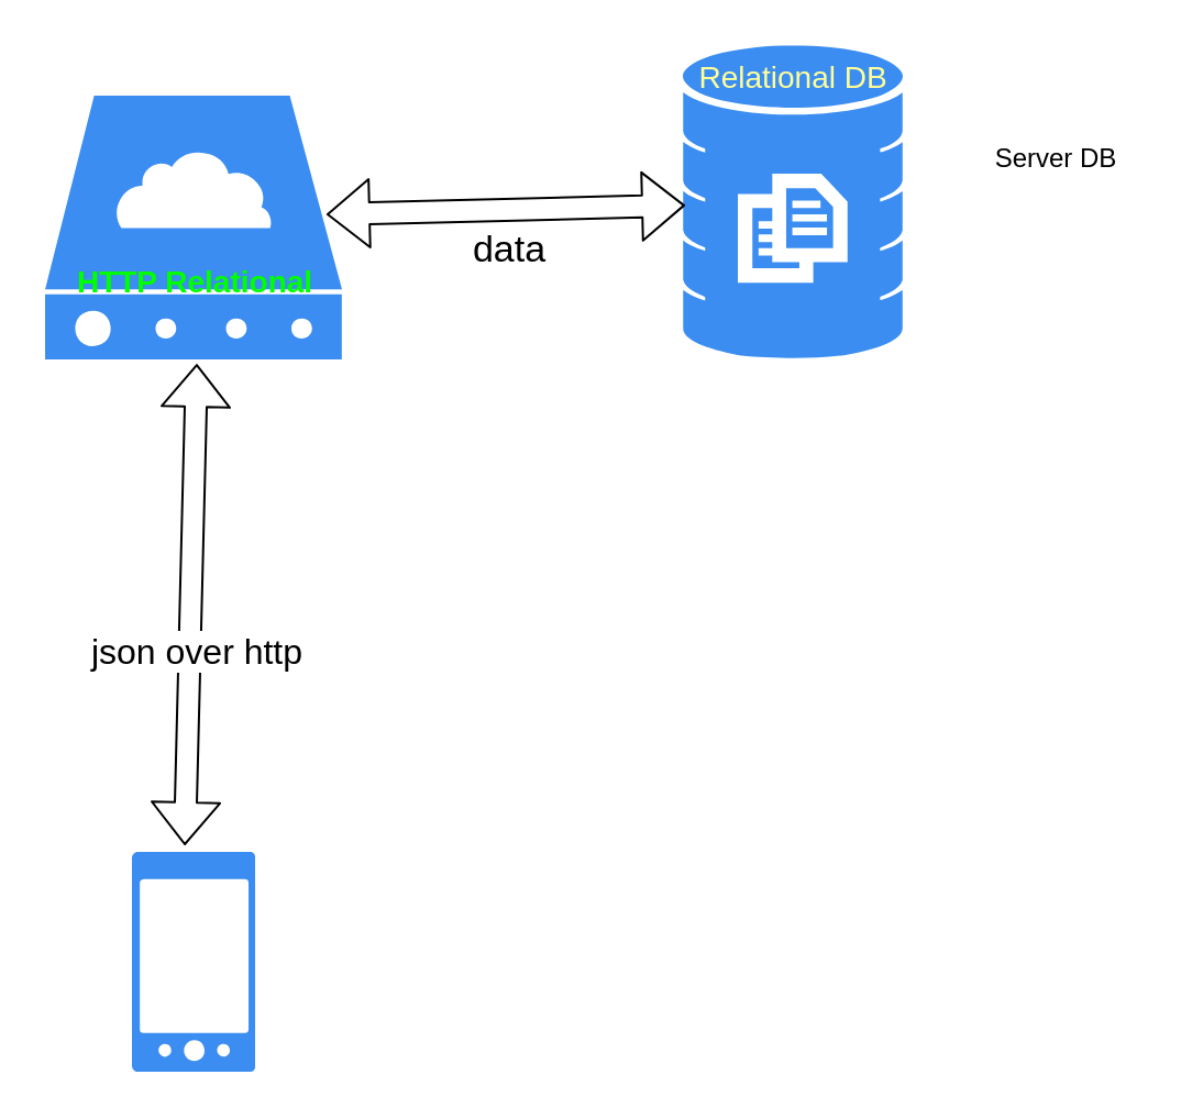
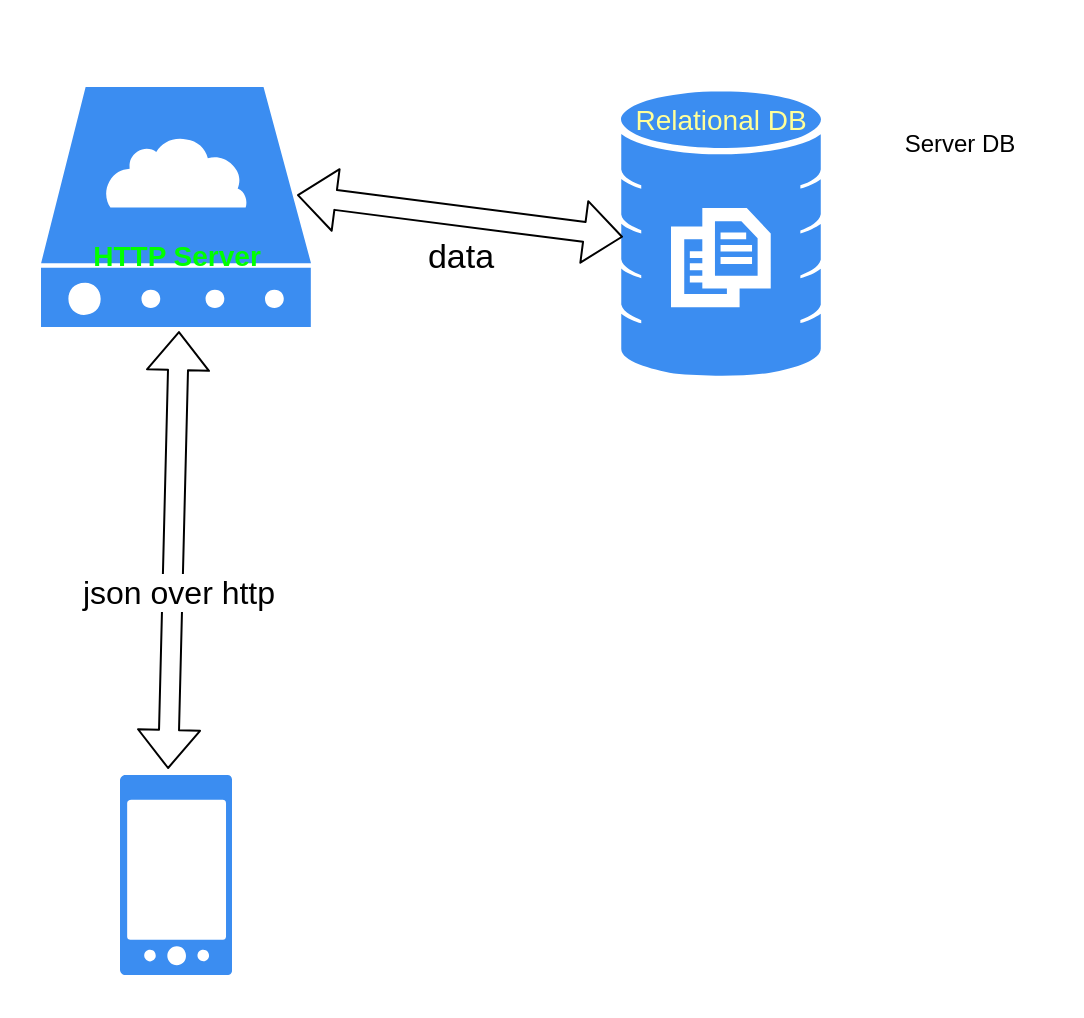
  <mxCell id="0" />
  <mxCell id="1" parent="0" />
  <mxCell id="2" value="" style="html=1;aspect=fixed;strokeColor=none;shadow=0;align=center;verticalAlign=top;fillColor=#3B8DF1;shape=mxgraph.gcp2.phone_android" vertex="1" parent="1"><mxGeometry x="59.5" y="387" width="56" height="100" as="geometry" /></mxCell>
- <mxCell id="3" value="&lt;font style=&quot;font-size: 14px&quot; color=&quot;#ffff99&quot;&gt;Relational DB&lt;/font&gt;" style="html=1;aspect=fixed;strokeColor=none;shadow=0;align=center;verticalAlign=top;fillColor=#3B8DF1;shape=mxgraph.gcp2.database_3" vertex="1" parent="1"><mxGeometry x="310" y="20" width="100" height="143" as="geometry" /></mxCell>
- <mxCell id="4" value="&lt;p&gt;&lt;font style=&quot;font-size: 14px&quot;&gt;&lt;b&gt;&lt;br&gt;&lt;/b&gt;&lt;/font&gt;&lt;/p&gt;&lt;p&gt;&lt;font style=&quot;font-size: 14px&quot;&gt;&lt;b&gt;&lt;br&gt;&lt;/b&gt;&lt;/font&gt;&lt;/p&gt;&lt;p&gt;&lt;font style=&quot;font-size: 14px&quot; color=&quot;#00ff00&quot;&gt;&lt;b&gt;HTTP Relational&lt;/b&gt;&lt;/font&gt;&lt;/p&gt;" style="html=1;aspect=fixed;strokeColor=none;shadow=0;align=center;verticalAlign=top;fillColor=#3B8DF1;shape=mxgraph.gcp2.cloud_server" vertex="1" parent="1"><mxGeometry x="20" y="43" width="135" height="120" as="geometry" /></mxCell>
+ <mxCell id="3" value="&lt;font style=&quot;font-size: 14px&quot; color=&quot;#ffff99&quot;&gt;Relational DB&lt;/font&gt;" style="html=1;aspect=fixed;strokeColor=none;shadow=0;align=center;verticalAlign=top;fillColor=#3B8DF1;shape=mxgraph.gcp2.database_3" vertex="1" parent="1"><mxGeometry x="310" y="45" width="100" height="143" as="geometry" /></mxCell>
+ <mxCell id="4" value="&lt;p&gt;&lt;font style=&quot;font-size: 14px&quot;&gt;&lt;b&gt;&lt;br&gt;&lt;/b&gt;&lt;/font&gt;&lt;/p&gt;&lt;p&gt;&lt;font style=&quot;font-size: 14px&quot;&gt;&lt;b&gt;&lt;br&gt;&lt;/b&gt;&lt;/font&gt;&lt;/p&gt;&lt;p&gt;&lt;font style=&quot;font-size: 14px&quot; color=&quot;#00ff00&quot;&gt;&lt;b&gt;HTTP Server&lt;/b&gt;&lt;/font&gt;&lt;/p&gt;" style="html=1;aspect=fixed;strokeColor=none;shadow=0;align=center;verticalAlign=top;fillColor=#3B8DF1;shape=mxgraph.gcp2.cloud_server" vertex="1" parent="1"><mxGeometry x="20" y="43" width="135" height="120" as="geometry" /></mxCell>
  <mxCell id="5" value="" style="shape=flexArrow;endArrow=classic;startArrow=classic;html=1;entryX=0.511;entryY=1.017;entryDx=0;entryDy=0;entryPerimeter=0;exitX=0.429;exitY=-0.03;exitDx=0;exitDy=0;exitPerimeter=0;" edge="1" parent="1" source="2" target="4"><mxGeometry width="50" height="50" relative="1" as="geometry"><mxPoint x="20" y="523" as="sourcePoint" /><mxPoint x="70" y="473" as="targetPoint" /></mxGeometry></mxCell>
  <mxCell id="6" value="&lt;font style=&quot;font-size: 16px&quot;&gt;json over http&lt;/font&gt;" style="text;html=1;resizable=0;points=[];align=center;verticalAlign=middle;labelBackgroundColor=#ffffff;" vertex="1" connectable="0" parent="5"><mxGeometry x="-0.187" y="-3" relative="1" as="geometry"><mxPoint as="offset" /></mxGeometry></mxCell>
  <mxCell id="7" value="" style="shape=flexArrow;endArrow=classic;startArrow=classic;html=1;exitX=0.948;exitY=0.45;exitDx=0;exitDy=0;exitPerimeter=0;entryX=0.01;entryY=0.51;entryDx=0;entryDy=0;entryPerimeter=0;" edge="1" parent="1" source="4" target="3"><mxGeometry width="50" height="50" relative="1" as="geometry"><mxPoint x="190" y="133" as="sourcePoint" /><mxPoint x="240" y="83" as="targetPoint" /></mxGeometry></mxCell>
  <mxCell id="8" value="&lt;font style=&quot;font-size: 17px&quot;&gt;data&lt;/font&gt;" style="text;html=1;resizable=0;points=[];align=center;verticalAlign=middle;labelBackgroundColor=#ffffff;" vertex="1" connectable="0" parent="7"><mxGeometry x="0.226" y="-4" relative="1" as="geometry"><mxPoint x="-18" y="14.5" as="offset" /></mxGeometry></mxCell>
  <mxCell id="9" value="Server DB" style="text;html=1;strokeColor=none;fillColor=none;align=center;verticalAlign=middle;whiteSpace=wrap;rounded=0;" vertex="1" parent="1"><mxGeometry x="440" y="40" width="80" height="63" as="geometry" /></mxCell>
